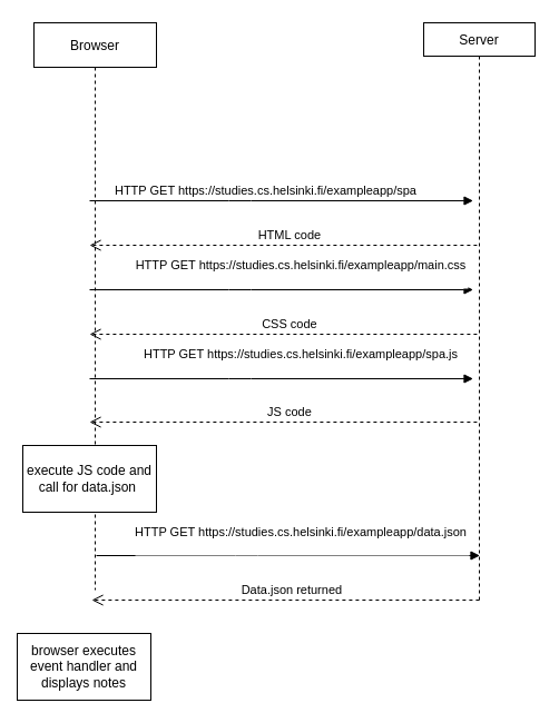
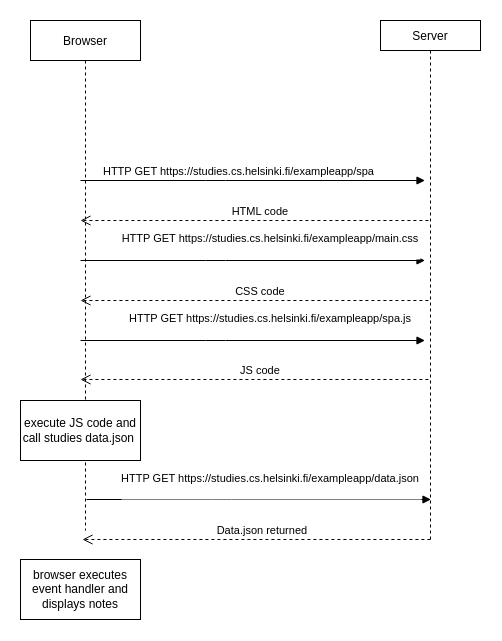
  <mxCell id="0" />
  <mxCell id="1" parent="0" />
  <mxCell id="2" value="Browser" style="shape=umlLifeline;perimeter=lifelinePerimeter;container=1;collapsible=0;recursiveResize=0;rounded=0;shadow=0;strokeWidth=1;" parent="1" vertex="1"><mxGeometry x="30" y="20" width="110" height="510" as="geometry" /></mxCell>
- <mxCell id="3" value="execute JS code and call for data.json&amp;nbsp;" style="rounded=0;whiteSpace=wrap;html=1;fontColor=#000000;" parent="2" vertex="1"><mxGeometry x="-10" y="380" width="120" height="60" as="geometry" /></mxCell>
+ <mxCell id="3" value="execute JS code and call studies data.json&amp;nbsp;" style="rounded=0;whiteSpace=wrap;html=1;fontColor=#000000;" parent="2" vertex="1"><mxGeometry x="-10" y="380" width="120" height="60" as="geometry" /></mxCell>
  <mxCell id="4" value="Server" style="shape=umlLifeline;perimeter=lifelinePerimeter;container=1;collapsible=0;recursiveResize=0;rounded=0;shadow=0;strokeWidth=1;size=30;" parent="1" vertex="1"><mxGeometry x="380" y="20" width="100" height="520" as="geometry" /></mxCell>
  <mxCell id="5" value="HTTP GET https://studies.cs.helsinki.fi/exampleapp/spa " style="verticalAlign=bottom;endArrow=block;shadow=0;strokeWidth=1;fontColor=#000000;" parent="1" edge="1"><mxGeometry x="-0.071" relative="1" as="geometry"><mxPoint x="80" y="180" as="sourcePoint" /><mxPoint x="424.5" y="180" as="targetPoint" /><Array as="points"><mxPoint x="215" y="180" /></Array><mxPoint as="offset" /></mxGeometry></mxCell>
  <mxCell id="6" value="HTML code" style="verticalAlign=bottom;endArrow=open;dashed=1;endSize=8;shadow=0;strokeWidth=1;entryX=0.516;entryY=0.405;entryDx=0;entryDy=0;entryPerimeter=0;" parent="1" edge="1"><mxGeometry x="-0.031" relative="1" as="geometry"><mxPoint x="80" y="220" as="targetPoint" /><mxPoint x="427.9" y="220" as="sourcePoint" /><mxPoint x="1" as="offset" /></mxGeometry></mxCell>
  <mxCell id="7" value="HTTP GET https://studies.cs.helsinki.fi/exampleapp/main.css&#10; " style="verticalAlign=bottom;endArrow=block;shadow=0;strokeWidth=1;fontColor=#000000;" parent="1" edge="1"><mxGeometry x="0.103" relative="1" as="geometry"><mxPoint x="80" y="260" as="sourcePoint" /><mxPoint x="424.5" y="260" as="targetPoint" /><Array as="points"><mxPoint x="215" y="260" /></Array><mxPoint as="offset" /></mxGeometry></mxCell>
  <mxCell id="8" value="CSS code" style="verticalAlign=bottom;endArrow=open;dashed=1;endSize=8;shadow=0;strokeWidth=1;entryX=0.516;entryY=0.405;entryDx=0;entryDy=0;entryPerimeter=0;" parent="1" edge="1"><mxGeometry x="-0.031" relative="1" as="geometry"><mxPoint x="80" y="300" as="targetPoint" /><mxPoint x="427.9" y="300" as="sourcePoint" /><mxPoint x="1" as="offset" /></mxGeometry></mxCell>
  <mxCell id="9" value="HTTP GET https://studies.cs.helsinki.fi/exampleapp/spa.js&#10; " style="verticalAlign=bottom;endArrow=block;shadow=0;strokeWidth=1;fontColor=#000000;" parent="1" edge="1"><mxGeometry x="0.103" relative="1" as="geometry"><mxPoint x="80" y="340" as="sourcePoint" /><mxPoint x="424.5" y="340" as="targetPoint" /><Array as="points"><mxPoint x="215" y="340" /></Array><mxPoint as="offset" /></mxGeometry></mxCell>
  <mxCell id="10" value="JS code" style="verticalAlign=bottom;endArrow=open;dashed=1;endSize=8;shadow=0;strokeWidth=1;entryX=0.516;entryY=0.405;entryDx=0;entryDy=0;entryPerimeter=0;" parent="1" edge="1"><mxGeometry x="-0.031" relative="1" as="geometry"><mxPoint x="80" y="379" as="targetPoint" /><mxPoint x="427.9" y="379" as="sourcePoint" /><mxPoint x="1" as="offset" /></mxGeometry></mxCell>
  <mxCell id="11" value="HTTP GET https://studies.cs.helsinki.fi/exampleapp/data.json&#10; " style="verticalAlign=bottom;endArrow=block;shadow=0;strokeWidth=1;fontColor=#000000;" parent="1" edge="1"><mxGeometry x="0.068" y="-1" relative="1" as="geometry"><mxPoint x="86" y="499" as="sourcePoint" /><mxPoint x="430.5" y="499" as="targetPoint" /><Array as="points"><mxPoint x="221" y="499" /></Array><mxPoint as="offset" /></mxGeometry></mxCell>
  <mxCell id="12" value="Data.json returned" style="verticalAlign=bottom;endArrow=open;dashed=1;endSize=8;shadow=0;strokeWidth=1;entryX=0.516;entryY=0.405;entryDx=0;entryDy=0;entryPerimeter=0;" parent="1" edge="1"><mxGeometry x="-0.031" relative="1" as="geometry"><mxPoint x="82" y="539" as="targetPoint" /><mxPoint x="429.9" y="539" as="sourcePoint" /><mxPoint x="1" as="offset" /></mxGeometry></mxCell>
- <mxCell id="13" value="browser executes event handler and displays notes" style="rounded=0;whiteSpace=wrap;html=1;fontColor=#000000;" parent="1" vertex="1"><mxGeometry x="15" y="569" width="120" height="60" as="geometry" /></mxCell>
+ <mxCell id="13" value="browser executes event handler and displays notes" style="rounded=0;whiteSpace=wrap;html=1;fontColor=#000000;" parent="1" vertex="1"><mxGeometry x="20" y="559" width="120" height="60" as="geometry" /></mxCell>
